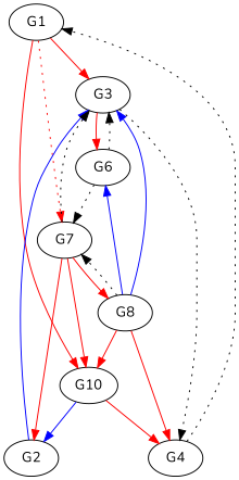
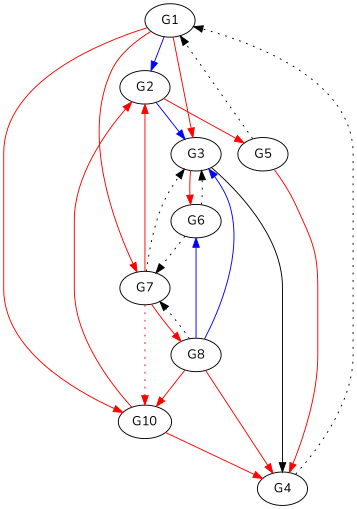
  digraph {
    fontname=Nunito
    node [fontname=Nunito]
    edge [color=red fontname=Nunito]
    n1 [label=G1]
    n2 [label=G2]
    n3 [label=G3]
    n4 [label=G7]
    n5 [label=G10]
+   n6 [label=G5]
    n7 [label=G4]
    n8 [label=G6]
    n9 [label=G8]
+   n1 -> n2 [color=blue]
    n1 -> n3
-   n1 -> n4 [style=dotted]
+   n1 -> n4
    n1 -> n5
    n2 -> n3 [color=blue]
-   n3 -> n7 [style=dotted color=""]
+   n2 -> n6
+   n3 -> n7 [style=solid color=""]
    n3 -> n8
    n4 -> n2
    n4 -> n3 [style=dotted color=""]
-   n4 -> n5
+   n4 -> n5 [style=dotted]
    n4 -> n9
-   n5 -> n2 [color=blue]
+   n5 -> n2
    n5 -> n7
+   n6 -> n1 [style=dotted color=""]
+   n6 -> n7
    n7 -> n1 [style=dotted color=""]
    n8 -> n3 [style=dotted color=""]
    n8 -> n4 [style=dotted color=""]
    n9 -> n3 [color=blue]
    n9 -> n4 [style=dotted color=""]
    n9 -> n5
    n9 -> n7
    n9 -> n8 [color=blue]
  }
